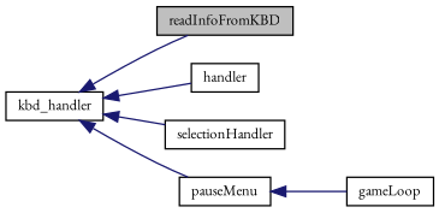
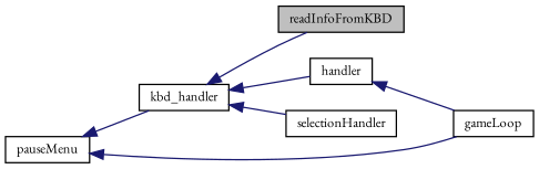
  digraph {
    fontname="EB Garamond"
    rankdir=LR
    node [color=black fillcolor=white fontname="EB Garamond" fontsize=10 shape=record style=filled]
    edge [color=midnightblue dir=back fontname="EB Garamond" fontsize=10 labelfontname=Helvetica labelfontsize=10 style=solid]
    n1 [fillcolor=grey75 fontcolor=black height=0.2 label=readInfoFromKBD width=0.4]
    n2 [height=0.2 label=kbd_handler width=0.4]
    n3 [height=0.2 label=handler width=0.4]
    n4 [height=0.2 label=selectionHandler width=0.4]
    n5 [height=0.2 label=pauseMenu width=0.4]
    n6 [height=0.2 label=gameLoop width=0.4]
    n2 -> n1
    n2 -> n3
    n2 -> n4
-   n2 -> n5
+   n5 -> n2
+   n3 -> n6
    n5 -> n6
  }
